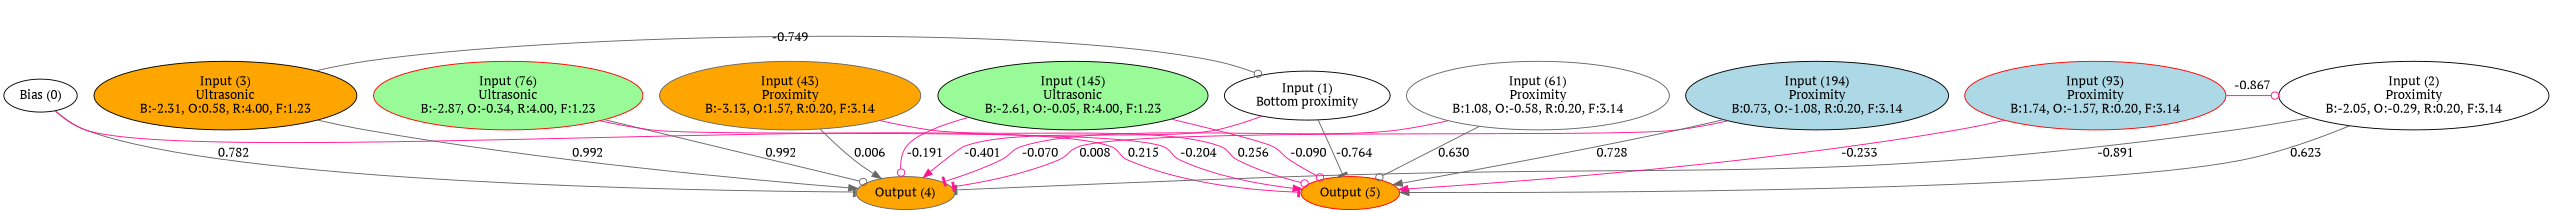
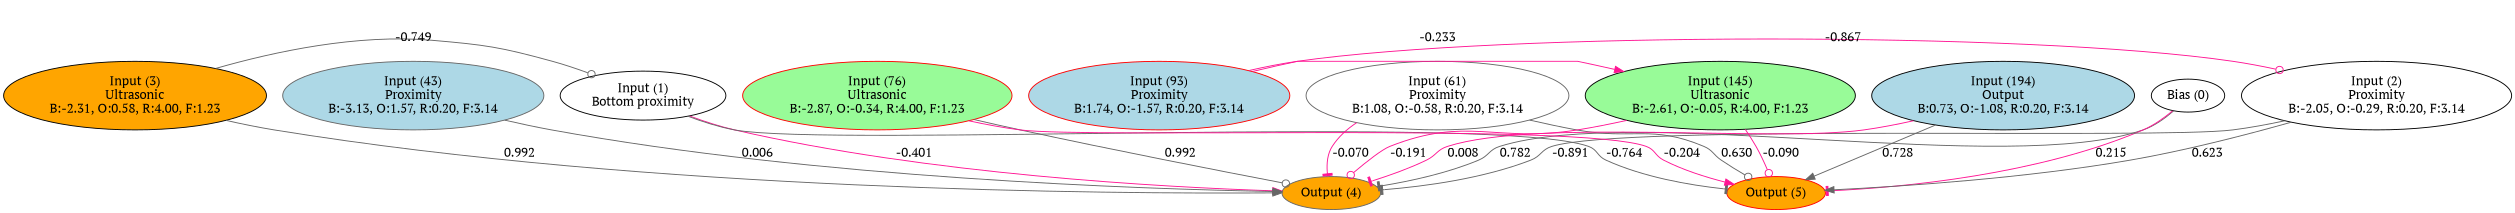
  digraph {
    fontname="PT Serif"
    node [color=black fillcolor=white fontname="PT Serif" style=filled]
    edge [arrowhead=normal color=gray40 fontname="PT Serif"]
    n1 [label="Bias (0)"]
    n2 [label="Input (1)\nBottom proximity"]
    n3 [label="Input (2)\nProximity\nB:-2.05, O:-0.29, R:0.20, F:3.14"]
    n4 [fillcolor=orange label="Input (3)\nUltrasonic\nB:-2.31, O:0.58, R:4.00, F:1.23"]
-   n5 [color=gray40 fillcolor=orange label="Input (43)\nProximity\nB:-3.13, O:1.57, R:0.20, F:3.14"]
+   n5 [color=gray40 fillcolor=lightblue label="Input (43)\nProximity\nB:-3.13, O:1.57, R:0.20, F:3.14"]
    n6 [color=gray40 label="Input (61)\nProximity\nB:1.08, O:-0.58, R:0.20, F:3.14"]
    n7 [color=red fillcolor=palegreen label="Input (76)\nUltrasonic\nB:-2.87, O:-0.34, R:4.00, F:1.23"]
    n8 [color=red fillcolor=lightblue label="Input (93)\nProximity\nB:1.74, O:-1.57, R:0.20, F:3.14"]
    n9 [fillcolor=palegreen label="Input (145)\nUltrasonic\nB:-2.61, O:-0.05, R:4.00, F:1.23"]
-   n10 [fillcolor=lightblue label="Input (194)\nProximity\nB:0.73, O:-1.08, R:0.20, F:3.14"]
+   n10 [fillcolor=lightblue label="Input (194)\nOutput\nB:0.73, O:-1.08, R:0.20, F:3.14"]
    n11 [color=gray40 fillcolor=orange label="Output (4)"]
    n12 [color=red fillcolor=orange label="Output (5)"]
    subgraph sub_1 {
      rank=same
      n1
      n2
      n3
      n4
      n5
      n6
      n7
      n8
      n9
      n10
    }
    subgraph sub_2 {
      rank=same
      n11
      n12
    }
    n1 -> n11 [arrowhead=tee label=0.782]
    n1 -> n12 [arrowhead=tee color=deeppink label=0.215]
    n2 -> n11 [color=deeppink label=-0.401]
    n2 -> n12 [arrowhead=tee label=-0.764]
    n3 -> n11 [arrowhead=tee label=-0.891]
    n3 -> n12 [label=0.623]
    n4 -> n2 [arrowhead=odot label=-0.749]
    n4 -> n11 [label=0.992]
    n5 -> n11 [label=0.006]
-   n5 -> n12 [arrowhead=odot color=deeppink label=0.256]
    n6 -> n11 [arrowhead=tee color=deeppink label=-0.070]
    n6 -> n12 [arrowhead=odot label=0.630]
    n7 -> n11 [arrowhead=odot label=0.992]
    n7 -> n12 [color=deeppink label=-0.204]
    n8 -> n3 [arrowhead=odot color=deeppink label=-0.867]
-   n8 -> n12 [color=deeppink label=-0.233]
+   n8 -> n9 [color=deeppink label=-0.233]
    n9 -> n11 [arrowhead=odot color=deeppink label=-0.191]
    n9 -> n12 [arrowhead=odot color=deeppink label=-0.090]
    n10 -> n11 [arrowhead=tee color=deeppink label=0.008]
    n10 -> n12 [label=0.728]
  }
